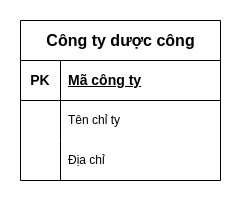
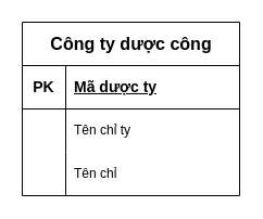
  <mxCell id="0" />
  <mxCell id="1" parent="0" />
  <mxCell id="2" value="&lt;span style=&quot;font-size: 16px;&quot;&gt;Công ty dược công&lt;/span&gt;" style="shape=table;startSize=40;container=1;collapsible=1;childLayout=tableLayout;fixedRows=1;rowLines=0;fontStyle=1;align=center;resizeLast=1;html=1;" vertex="1" parent="1"><mxGeometry x="20" y="20" width="200" height="160" as="geometry"><mxRectangle x="40" y="360" width="70" height="40" as="alternateBounds" /></mxGeometry></mxCell>
  <mxCell id="3" value="" style="shape=tableRow;horizontal=0;startSize=0;swimlaneHead=0;swimlaneBody=0;fillColor=none;collapsible=0;dropTarget=0;points=[[0,0.5],[1,0.5]];portConstraint=eastwest;top=0;left=0;right=0;bottom=1;" vertex="1" parent="2"><mxGeometry y="40" width="200" height="40" as="geometry" /></mxCell>
  <mxCell id="4" value="&lt;font style=&quot;font-size: 14px;&quot;&gt;PK&lt;/font&gt;" style="shape=partialRectangle;connectable=0;fillColor=none;top=0;left=0;bottom=0;right=0;fontStyle=1;overflow=hidden;whiteSpace=wrap;html=1;" vertex="1" parent="3"><mxGeometry width="40" height="40" as="geometry"><mxRectangle width="40" height="40" as="alternateBounds" /></mxGeometry></mxCell>
- <mxCell id="5" value="&lt;font style=&quot;font-size: 14px;&quot;&gt;Mã công ty&lt;/font&gt;" style="shape=partialRectangle;connectable=0;fillColor=none;top=0;left=0;bottom=0;right=0;align=left;spacingLeft=6;fontStyle=5;overflow=hidden;whiteSpace=wrap;html=1;" vertex="1" parent="3"><mxGeometry x="40" width="160" height="40" as="geometry"><mxRectangle width="160" height="40" as="alternateBounds" /></mxGeometry></mxCell>
+ <mxCell id="5" value="&lt;font style=&quot;font-size: 14px;&quot;&gt;Mã dược ty&lt;/font&gt;" style="shape=partialRectangle;connectable=0;fillColor=none;top=0;left=0;bottom=0;right=0;align=left;spacingLeft=6;fontStyle=5;overflow=hidden;whiteSpace=wrap;html=1;" vertex="1" parent="3"><mxGeometry x="40" width="160" height="40" as="geometry"><mxRectangle width="160" height="40" as="alternateBounds" /></mxGeometry></mxCell>
  <mxCell id="6" value="" style="shape=tableRow;horizontal=0;startSize=0;swimlaneHead=0;swimlaneBody=0;fillColor=none;collapsible=0;dropTarget=0;points=[[0,0.5],[1,0.5]];portConstraint=eastwest;top=0;left=0;right=0;bottom=0;" vertex="1" parent="2"><mxGeometry y="80" width="200" height="40" as="geometry" /></mxCell>
  <mxCell id="7" value="" style="shape=partialRectangle;connectable=0;fillColor=none;top=0;left=0;bottom=0;right=0;editable=1;overflow=hidden;whiteSpace=wrap;html=1;" vertex="1" parent="6"><mxGeometry width="40" height="40" as="geometry"><mxRectangle width="40" height="40" as="alternateBounds" /></mxGeometry></mxCell>
  <mxCell id="8" value="Tên chỉ ty" style="shape=partialRectangle;connectable=0;fillColor=none;top=0;left=0;bottom=0;right=0;align=left;spacingLeft=6;overflow=hidden;whiteSpace=wrap;html=1;" vertex="1" parent="6"><mxGeometry x="40" width="160" height="40" as="geometry"><mxRectangle width="160" height="40" as="alternateBounds" /></mxGeometry></mxCell>
  <mxCell id="9" value="" style="shape=tableRow;horizontal=0;startSize=0;swimlaneHead=0;swimlaneBody=0;fillColor=none;collapsible=0;dropTarget=0;points=[[0,0.5],[1,0.5]];portConstraint=eastwest;top=0;left=0;right=0;bottom=0;" vertex="1" parent="2"><mxGeometry y="120" width="200" height="40" as="geometry" /></mxCell>
  <mxCell id="10" value="" style="shape=partialRectangle;connectable=0;fillColor=none;top=0;left=0;bottom=0;right=0;editable=1;overflow=hidden;whiteSpace=wrap;html=1;" vertex="1" parent="9"><mxGeometry width="40" height="40" as="geometry"><mxRectangle width="40" height="40" as="alternateBounds" /></mxGeometry></mxCell>
- <mxCell id="11" value="Địa chỉ" style="shape=partialRectangle;connectable=0;fillColor=none;top=0;left=0;bottom=0;right=0;align=left;spacingLeft=6;overflow=hidden;whiteSpace=wrap;html=1;" vertex="1" parent="9"><mxGeometry x="40" width="160" height="40" as="geometry"><mxRectangle width="160" height="40" as="alternateBounds" /></mxGeometry></mxCell>
+ <mxCell id="11" value="Tên chỉ" style="shape=partialRectangle;connectable=0;fillColor=none;top=0;left=0;bottom=0;right=0;align=left;spacingLeft=6;overflow=hidden;whiteSpace=wrap;html=1;" vertex="1" parent="9"><mxGeometry x="40" width="160" height="40" as="geometry"><mxRectangle width="160" height="40" as="alternateBounds" /></mxGeometry></mxCell>
